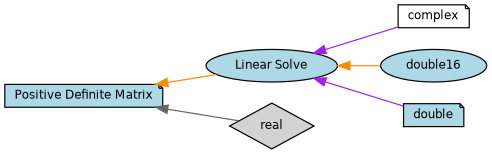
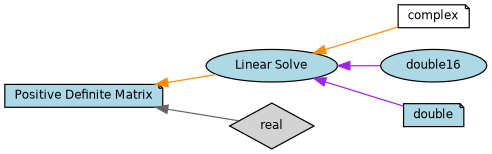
  digraph {
    rankdir=LR
    node [color=black fillcolor=lightblue fontname=Helvetica fontsize=10 shape=note style=filled]
    edge [color=purple dir=back fontname=Helvetica fontsize=10 labelfontname=Helvetica labelfontsize=10 shape=plaintext style=solid]
    n1 [fontcolor=black height=0.2 label="Linear Solve" shape=ellipse width=0.4]
    n2 [fillcolor=white height=0.2 label=complex width=0.4]
    n3 [height=0.2 label=double16 shape=ellipse width=0.4]
    n4 [height=0.2 label=double width=0.4]
    n5 [fillcolor=lightgrey height=0.2 label=real shape=diamond width=0.4]
    n6 [height=0.2 label="Positive Definite Matrix" width=0.4]
-   n1 -> n2
-   n1 -> n3 [color=darkorange]
+   n1 -> n2 [color=darkorange]
+   n1 -> n3
    n1 -> n4
    n6 -> n1 [color=darkorange]
    n6 -> n5 [color=gray40]
  }
